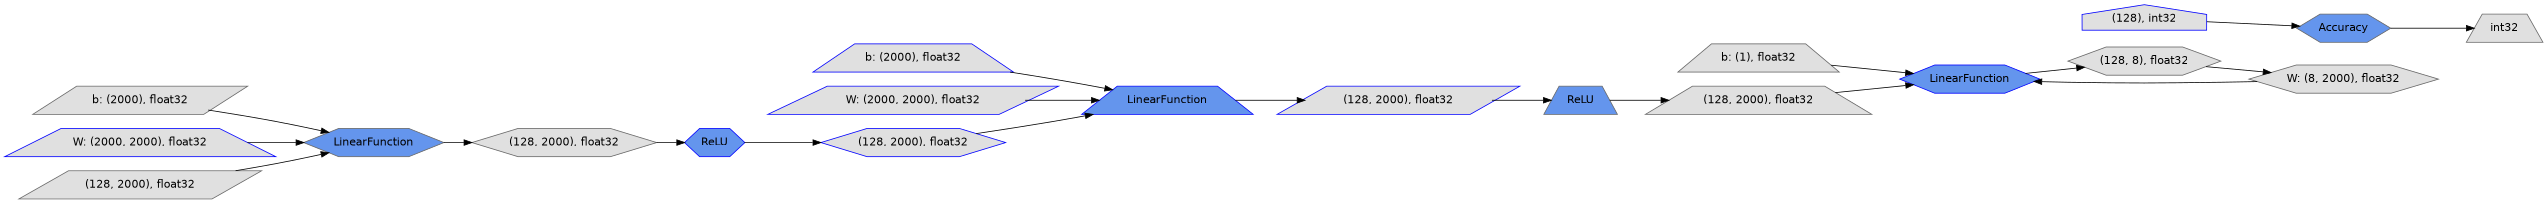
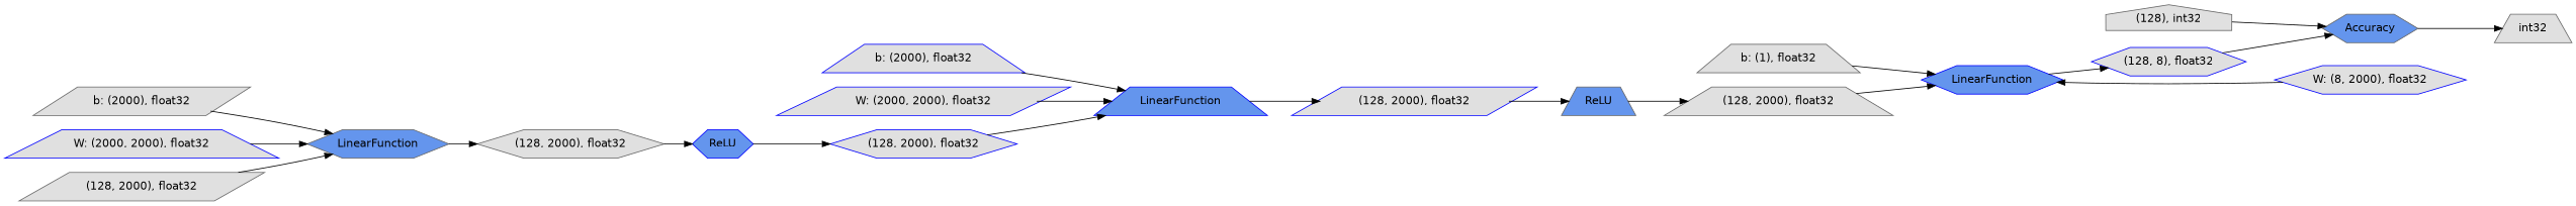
  digraph {
    fontname="DejaVu Sans"
    rankdir=LR
    node [color=blue fillcolor="#E0E0E0" fontname="DejaVu Sans" shape=hexagon style=filled]
    edge [fontname="DejaVu Sans"]
    n1 [label="(128, 2000), float32"]
    n2 [fillcolor="#6495ED" label=LinearFunction shape=trapezium]
    n3 [label="(128, 2000), float32" shape=parallelogram]
    n4 [color=gray40 fillcolor="#6495ED" label=Accuracy]
    n5 [color=gray40 label=int32 shape=trapezium]
    n6 [color=gray40 label="b: (2000), float32" shape=parallelogram]
    n7 [color=gray40 fillcolor="#6495ED" label=LinearFunction]
    n8 [color=gray40 label="(128, 2000), float32"]
-   n9 [label="(128), int32" shape=house]
+   n9 [color=gray40 label="(128), int32" shape=house]
    n10 [color=gray40 fillcolor="#6495ED" label=ReLU shape=trapezium]
    n11 [color=gray40 label="(128, 2000), float32" shape=trapezium]
    n12 [fillcolor="#6495ED" label=LinearFunction]
-   n13 [color=gray40 label="(128, 8), float32"]
+   n13 [label="(128, 8), float32"]
    n14 [label="W: (2000, 2000), float32" shape=trapezium]
    n15 [fillcolor="#6495ED" label=ReLU]
-   n16 [color=gray40 label="W: (8, 2000), float32"]
+   n16 [label="W: (8, 2000), float32"]
    n17 [label="b: (2000), float32" shape=trapezium]
    n18 [color=gray40 label="b: (1), float32" shape=trapezium]
    n19 [label="W: (2000, 2000), float32" shape=parallelogram]
    n20 [color=gray40 label="(128, 2000), float32" shape=parallelogram]
    n1 -> n2
    n2 -> n3
    n3 -> n10
    n4 -> n5
    n6 -> n7
    n7 -> n8
    n8 -> n15
    n9 -> n4
    n10 -> n11
    n11 -> n12
    n12 -> n13
-   n13 -> n16
+   n13 -> n4
    n14 -> n7
    n15 -> n1
    n16 -> n12
    n17 -> n2
    n18 -> n12
    n19 -> n2
    n20 -> n7
  }
